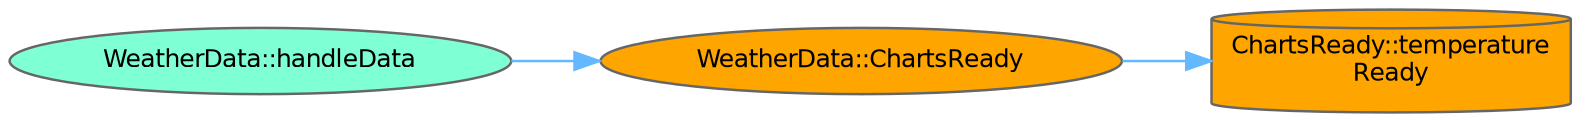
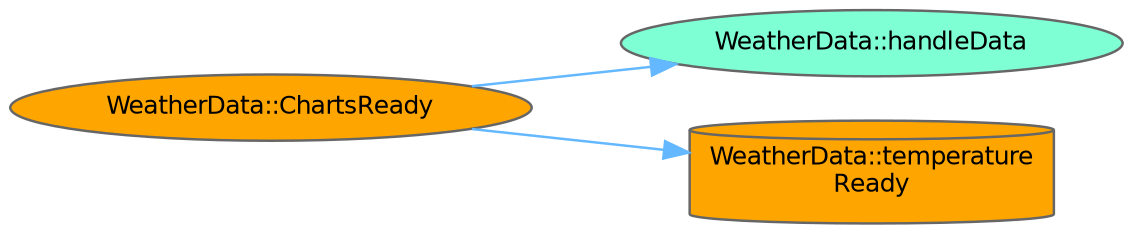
  digraph {
    rankdir=LR
    node [color=grey40 fillcolor=orange fontname=Helvetica fontsize=10 shape=ellipse style=filled]
    edge [arrowhead=normal color=steelblue1 fontname=Helvetica fontsize=10 labelfontname=Helvetica labelfontsize=10 style=solid]
    n1 [color=gray40 fillcolor=aquamarine fontcolor=black height=0.2 label="WeatherData::handleData" width=0.4]
    n2 [height=0.2 label="WeatherData::ChartsReady" width=0.4]
-   n3 [height=0.2 label="ChartsReady::temperature\lReady" shape=cylinder width=0.4]
-   n1 -> n2
+   n3 [height=0.2 label="WeatherData::temperature\lReady" shape=cylinder width=0.4]
+   n2 -> n1
    n2 -> n3
  }
